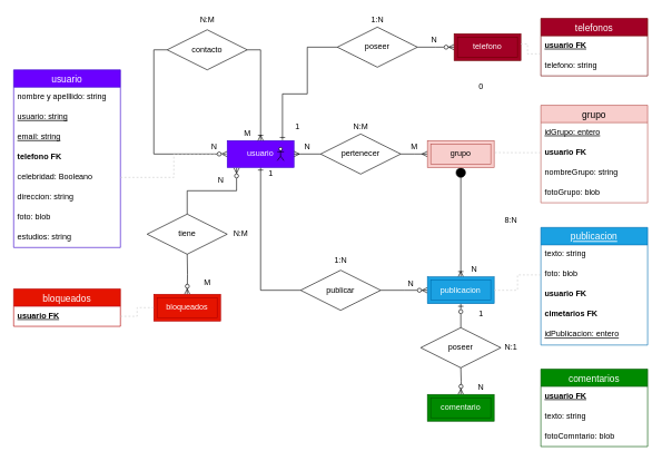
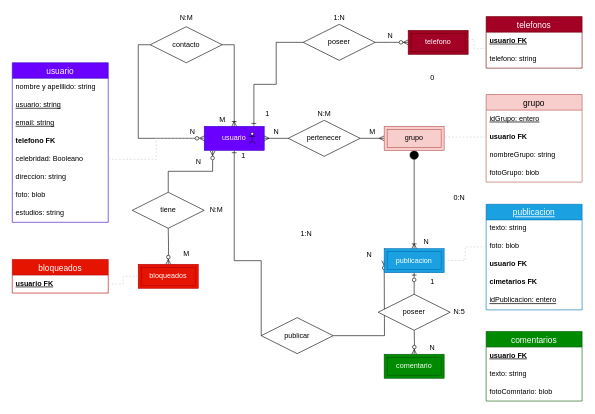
  <mxCell id="0" />
  <mxCell id="1" parent="0" />
  <mxCell id="2" style="edgeStyle=orthogonalEdgeStyle;rounded=0;orthogonalLoop=1;jettySize=auto;html=1;entryX=0;entryY=0.5;entryDx=0;entryDy=0;exitX=0;exitY=0.5;exitDx=0;exitDy=0;endArrow=none;endFill=0;startArrow=ERzeroToMany;startFill=1;" parent="1" source="5" target="7" edge="1"><mxGeometry relative="1" as="geometry" /></mxCell>
  <mxCell id="3" style="edgeStyle=orthogonalEdgeStyle;rounded=0;orthogonalLoop=1;jettySize=auto;html=1;entryX=0;entryY=0.5;entryDx=0;entryDy=0;endArrow=ERmany;endFill=0;startArrow=none;" parent="1" source="9" edge="1"><mxGeometry relative="1" as="geometry"><mxPoint x="640" y="230" as="targetPoint" /></mxGeometry></mxCell>
  <mxCell id="4" style="edgeStyle=orthogonalEdgeStyle;rounded=0;orthogonalLoop=1;jettySize=auto;html=1;entryX=0;entryY=0.5;entryDx=0;entryDy=0;endArrow=none;endFill=0;startArrow=ERone;startFill=0;" edge="1" parent="1" source="5" target="13"><mxGeometry relative="1" as="geometry"><Array as="points"><mxPoint x="390" y="434" /></Array></mxGeometry></mxCell>
  <mxCell id="5" value="usuario" style="whiteSpace=wrap;html=1;align=center;fillColor=#6a00ff;strokeColor=#3700CC;fontColor=#ffffff;" parent="1" vertex="1"><mxGeometry x="340" y="210" width="100" height="40" as="geometry" /></mxCell>
  <mxCell id="6" style="edgeStyle=orthogonalEdgeStyle;rounded=0;orthogonalLoop=1;jettySize=auto;html=1;entryX=0.5;entryY=0;entryDx=0;entryDy=0;endArrow=ERoneToMany;endFill=0;startArrow=none;startFill=0;" parent="1" source="7" target="5" edge="1"><mxGeometry relative="1" as="geometry"><Array as="points"><mxPoint x="390" y="74" /></Array></mxGeometry></mxCell>
  <mxCell id="7" value="contacto" style="shape=rhombus;perimeter=rhombusPerimeter;whiteSpace=wrap;html=1;align=center;" parent="1" vertex="1"><mxGeometry x="250" y="44" width="120" height="60" as="geometry" /></mxCell>
  <mxCell id="8" style="edgeStyle=orthogonalEdgeStyle;rounded=0;orthogonalLoop=1;jettySize=auto;html=1;entryX=0.5;entryY=0;entryDx=0;entryDy=0;endArrow=ERoneToMany;endFill=0;startArrow=circle;startFill=1;" edge="1" parent="1"><mxGeometry relative="1" as="geometry"><mxPoint x="690" y="250" as="sourcePoint" /><mxPoint x="690" y="414" as="targetPoint" /></mxGeometry></mxCell>
  <mxCell id="9" value="pertenecer" style="shape=rhombus;perimeter=rhombusPerimeter;whiteSpace=wrap;html=1;align=center;" parent="1" vertex="1"><mxGeometry x="480" y="200" width="120" height="60" as="geometry" /></mxCell>
  <mxCell id="10" value="" style="edgeStyle=orthogonalEdgeStyle;rounded=0;orthogonalLoop=1;jettySize=auto;html=1;entryX=0;entryY=0.5;entryDx=0;entryDy=0;endArrow=none;endFill=0;startArrow=ERmany;startFill=0;" parent="1" source="5" target="9" edge="1"><mxGeometry relative="1" as="geometry"><mxPoint x="440" y="230" as="sourcePoint" /><mxPoint x="640" y="230" as="targetPoint" /></mxGeometry></mxCell>
  <mxCell id="11" style="edgeStyle=orthogonalEdgeStyle;rounded=0;orthogonalLoop=1;jettySize=auto;html=1;entryX=0.14;entryY=1.02;entryDx=0;entryDy=0;entryPerimeter=0;startArrow=none;startFill=1;endArrow=ERzeroToMany;endFill=0;" edge="1" parent="1" source="17" target="5"><mxGeometry relative="1" as="geometry" /></mxCell>
  <mxCell id="12" style="edgeStyle=orthogonalEdgeStyle;rounded=0;orthogonalLoop=1;jettySize=auto;html=1;entryX=0;entryY=0.5;entryDx=0;entryDy=0;endArrow=ERzeroToMany;endFill=0;" edge="1" parent="1" source="13"><mxGeometry relative="1" as="geometry"><mxPoint x="640" y="434" as="targetPoint" /></mxGeometry></mxCell>
- <mxCell id="13" value="publicar" style="shape=rhombus;perimeter=rhombusPerimeter;whiteSpace=wrap;html=1;align=center;" parent="1" vertex="1"><mxGeometry x="450" y="404" width="120" height="60" as="geometry" /></mxCell>
+ <mxCell id="13" value="publicar" style="shape=rhombus;perimeter=rhombusPerimeter;whiteSpace=wrap;html=1;align=center;" parent="1" vertex="1"><mxGeometry x="435" y="529" width="120" height="60" as="geometry" /></mxCell>
  <mxCell id="14" style="edgeStyle=orthogonalEdgeStyle;rounded=0;orthogonalLoop=1;jettySize=auto;html=1;startArrow=none;startFill=0;endArrow=ERzeroToOne;endFill=0;entryX=0.5;entryY=1;entryDx=0;entryDy=0;" edge="1" parent="1" source="15"><mxGeometry relative="1" as="geometry"><mxPoint x="690" y="454" as="targetPoint" /></mxGeometry></mxCell>
  <mxCell id="15" value="poseer" style="shape=rhombus;perimeter=rhombusPerimeter;whiteSpace=wrap;html=1;align=center;" vertex="1" parent="1"><mxGeometry x="630" y="490" width="120" height="60" as="geometry" /></mxCell>
  <mxCell id="16" value="" style="edgeStyle=orthogonalEdgeStyle;rounded=0;orthogonalLoop=1;jettySize=auto;html=1;startArrow=ERzeroToMany;startFill=1;endArrow=none;endFill=0;entryX=0.5;entryY=1;entryDx=0;entryDy=0;" edge="1" parent="1" target="15"><mxGeometry relative="1" as="geometry"><mxPoint x="690" y="454" as="targetPoint" /><mxPoint x="690" y="590" as="sourcePoint" /></mxGeometry></mxCell>
  <mxCell id="17" value="tiene" style="shape=rhombus;perimeter=rhombusPerimeter;whiteSpace=wrap;html=1;align=center;" vertex="1" parent="1"><mxGeometry x="220" y="320" width="120" height="60" as="geometry" /></mxCell>
  <mxCell id="18" value="" style="edgeStyle=orthogonalEdgeStyle;rounded=0;orthogonalLoop=1;jettySize=auto;html=1;startArrow=ERzeroToMany;startFill=1;endArrow=none;endFill=0;entryX=0.5;entryY=1;entryDx=0;entryDy=0;" edge="1" parent="1" target="17"><mxGeometry relative="1" as="geometry"><mxPoint x="280" y="440" as="sourcePoint" /><mxPoint x="280" y="390" as="targetPoint" /></mxGeometry></mxCell>
  <mxCell id="19" value="1:N" style="text;html=1;resizable=0;autosize=1;align=center;verticalAlign=middle;points=[];fillColor=none;strokeColor=none;rounded=0;" vertex="1" parent="1"><mxGeometry x="495" y="380" width="30" height="20" as="geometry" /></mxCell>
  <mxCell id="20" value="1" style="text;html=1;resizable=0;autosize=1;align=center;verticalAlign=middle;points=[];fillColor=none;strokeColor=none;rounded=0;" vertex="1" parent="1"><mxGeometry x="395" y="250" width="20" height="20" as="geometry" /></mxCell>
  <mxCell id="21" value="N" style="text;html=1;resizable=0;autosize=1;align=center;verticalAlign=middle;points=[];fillColor=none;strokeColor=none;rounded=0;" vertex="1" parent="1"><mxGeometry x="605" y="414" width="20" height="20" as="geometry" /></mxCell>
  <mxCell id="22" value="N:M" style="text;html=1;resizable=0;autosize=1;align=center;verticalAlign=middle;points=[];fillColor=none;strokeColor=none;rounded=0;" vertex="1" parent="1"><mxGeometry x="520" y="180" width="40" height="20" as="geometry" /></mxCell>
  <mxCell id="23" value="M" style="text;html=1;resizable=0;autosize=1;align=center;verticalAlign=middle;points=[];fillColor=none;strokeColor=none;rounded=0;" vertex="1" parent="1"><mxGeometry x="605" y="210" width="30" height="20" as="geometry" /></mxCell>
  <mxCell id="24" value="N" style="text;html=1;resizable=0;autosize=1;align=center;verticalAlign=middle;points=[];fillColor=none;strokeColor=none;rounded=0;" vertex="1" parent="1"><mxGeometry x="450" y="210" width="20" height="20" as="geometry" /></mxCell>
  <mxCell id="25" value="N:M" style="text;html=1;resizable=0;autosize=1;align=center;verticalAlign=middle;points=[];fillColor=none;strokeColor=none;rounded=0;" vertex="1" parent="1"><mxGeometry x="340" y="340" width="40" height="20" as="geometry" /></mxCell>
  <mxCell id="26" value="usuario" style="swimlane;fontStyle=0;childLayout=stackLayout;horizontal=1;startSize=26;horizontalStack=0;resizeParent=1;resizeParentMax=0;resizeLast=0;collapsible=1;marginBottom=0;align=center;fontSize=14;fillColor=#6a00ff;strokeColor=#3700CC;fontColor=#ffffff;" vertex="1" parent="1"><mxGeometry x="20" y="104" width="160" height="266" as="geometry" /></mxCell>
  <mxCell id="27" value="nombre y apelllido: string" style="text;strokeColor=none;fillColor=none;spacingLeft=4;spacingRight=4;overflow=hidden;rotatable=0;points=[[0,0.5],[1,0.5]];portConstraint=eastwest;fontSize=12;fontStyle=0" vertex="1" parent="26"><mxGeometry y="26" width="160" height="30" as="geometry" /></mxCell>
  <mxCell id="28" value="usuario: string" style="text;strokeColor=none;fillColor=none;spacingLeft=4;spacingRight=4;overflow=hidden;rotatable=0;points=[[0,0.5],[1,0.5]];portConstraint=eastwest;fontSize=12;fontStyle=4" vertex="1" parent="26"><mxGeometry y="56" width="160" height="30" as="geometry" /></mxCell>
  <mxCell id="29" value="email: string" style="text;strokeColor=none;fillColor=none;spacingLeft=4;spacingRight=4;overflow=hidden;rotatable=0;points=[[0,0.5],[1,0.5]];portConstraint=eastwest;fontSize=12;fontStyle=4" vertex="1" parent="26"><mxGeometry y="86" width="160" height="30" as="geometry" /></mxCell>
  <mxCell id="30" value="telefono FK" style="text;strokeColor=none;fillColor=none;spacingLeft=4;spacingRight=4;overflow=hidden;rotatable=0;points=[[0,0.5],[1,0.5]];portConstraint=eastwest;fontSize=12;fontStyle=1" vertex="1" parent="26"><mxGeometry y="116" width="160" height="30" as="geometry" /></mxCell>
  <mxCell id="31" value="celebridad: Booleano" style="text;strokeColor=none;fillColor=none;spacingLeft=4;spacingRight=4;overflow=hidden;rotatable=0;points=[[0,0.5],[1,0.5]];portConstraint=eastwest;fontSize=12;" vertex="1" parent="26"><mxGeometry y="146" width="160" height="30" as="geometry" /></mxCell>
  <mxCell id="32" value="direccion: string" style="text;strokeColor=none;fillColor=none;spacingLeft=4;spacingRight=4;overflow=hidden;rotatable=0;points=[[0,0.5],[1,0.5]];portConstraint=eastwest;fontSize=12;" vertex="1" parent="26"><mxGeometry y="176" width="160" height="30" as="geometry" /></mxCell>
  <mxCell id="33" value="foto: blob" style="text;strokeColor=none;fillColor=none;spacingLeft=4;spacingRight=4;overflow=hidden;rotatable=0;points=[[0,0.5],[1,0.5]];portConstraint=eastwest;fontSize=12;" vertex="1" parent="26"><mxGeometry y="206" width="160" height="30" as="geometry" /></mxCell>
  <mxCell id="34" value="estudios: string" style="text;strokeColor=none;fillColor=none;spacingLeft=4;spacingRight=4;overflow=hidden;rotatable=0;points=[[0,0.5],[1,0.5]];portConstraint=eastwest;fontSize=12;" vertex="1" parent="26"><mxGeometry y="236" width="160" height="30" as="geometry" /></mxCell>
  <mxCell id="35" value="" style="shape=umlActor;verticalLabelPosition=bottom;verticalAlign=top;html=1;outlineConnect=0;" vertex="1" parent="1"><mxGeometry x="415" y="220" width="10" height="20" as="geometry" /></mxCell>
  <mxCell id="36" style="edgeStyle=orthogonalEdgeStyle;rounded=0;orthogonalLoop=1;jettySize=auto;html=1;entryX=0;entryY=0.5;entryDx=0;entryDy=0;startArrow=none;startFill=0;endArrow=ERzeroToMany;endFill=0;" edge="1" parent="1" source="38"><mxGeometry relative="1" as="geometry"><mxPoint x="680" y="70" as="targetPoint" /></mxGeometry></mxCell>
  <mxCell id="37" style="edgeStyle=orthogonalEdgeStyle;rounded=0;orthogonalLoop=1;jettySize=auto;html=1;entryX=0.828;entryY=-0.02;entryDx=0;entryDy=0;entryPerimeter=0;startArrow=none;startFill=0;endArrow=ERone;endFill=0;" edge="1" parent="1" source="38" target="5"><mxGeometry relative="1" as="geometry"><Array as="points"><mxPoint x="460" y="70" /><mxPoint x="460" y="140" /><mxPoint x="423" y="140" /></Array></mxGeometry></mxCell>
  <mxCell id="38" value="poseer" style="shape=rhombus;perimeter=rhombusPerimeter;whiteSpace=wrap;html=1;align=center;" vertex="1" parent="1"><mxGeometry x="505" y="40" width="120" height="60" as="geometry" /></mxCell>
  <mxCell id="39" value="publicacion" style="swimlane;fontStyle=4;childLayout=stackLayout;horizontal=1;startSize=26;horizontalStack=0;resizeParent=1;resizeParentMax=0;resizeLast=0;collapsible=1;marginBottom=0;align=center;fontSize=14;fillColor=#1ba1e2;strokeColor=#006EAF;fontColor=#ffffff;" vertex="1" parent="1"><mxGeometry x="810" y="340" width="160" height="176" as="geometry" /></mxCell>
  <mxCell id="40" value="texto: string " style="text;strokeColor=none;fillColor=none;spacingLeft=4;spacingRight=4;overflow=hidden;rotatable=0;points=[[0,0.5],[1,0.5]];portConstraint=eastwest;fontSize=12;" vertex="1" parent="39"><mxGeometry y="26" width="160" height="30" as="geometry" /></mxCell>
  <mxCell id="41" value="foto: blob" style="text;strokeColor=none;fillColor=none;spacingLeft=4;spacingRight=4;overflow=hidden;rotatable=0;points=[[0,0.5],[1,0.5]];portConstraint=eastwest;fontSize=12;" vertex="1" parent="39"><mxGeometry y="56" width="160" height="30" as="geometry" /></mxCell>
  <mxCell id="42" value="usuario FK" style="text;strokeColor=none;fillColor=none;spacingLeft=4;spacingRight=4;overflow=hidden;rotatable=0;points=[[0,0.5],[1,0.5]];portConstraint=eastwest;fontSize=12;fontStyle=1" vertex="1" parent="39"><mxGeometry y="86" width="160" height="30" as="geometry" /></mxCell>
  <mxCell id="43" value="cimetarios FK" style="text;strokeColor=none;fillColor=none;spacingLeft=4;spacingRight=4;overflow=hidden;rotatable=0;points=[[0,0.5],[1,0.5]];portConstraint=eastwest;fontSize=12;fontStyle=1" vertex="1" parent="39"><mxGeometry y="116" width="160" height="30" as="geometry" /></mxCell>
  <mxCell id="44" value="idPublicacion: entero" style="text;strokeColor=none;fillColor=none;spacingLeft=4;spacingRight=4;overflow=hidden;rotatable=0;points=[[0,0.5],[1,0.5]];portConstraint=eastwest;fontSize=12;fontStyle=4" vertex="1" parent="39"><mxGeometry y="146" width="160" height="30" as="geometry" /></mxCell>
  <mxCell id="45" value="bloqueados" style="swimlane;fontStyle=0;childLayout=stackLayout;horizontal=1;startSize=26;horizontalStack=0;resizeParent=1;resizeParentMax=0;resizeLast=0;collapsible=1;marginBottom=0;align=center;fontSize=14;fillColor=#e51400;strokeColor=#B20000;fontColor=#ffffff;" vertex="1" parent="1"><mxGeometry x="20" y="432" width="160" height="56" as="geometry" /></mxCell>
  <mxCell id="46" value="usuario FK" style="text;strokeColor=none;fillColor=none;spacingLeft=4;spacingRight=4;overflow=hidden;rotatable=0;points=[[0,0.5],[1,0.5]];portConstraint=eastwest;fontSize=12;fontStyle=5" vertex="1" parent="45"><mxGeometry y="26" width="160" height="30" as="geometry" /></mxCell>
  <mxCell id="47" value="telefonos" style="swimlane;fontStyle=0;childLayout=stackLayout;horizontal=1;startSize=26;horizontalStack=0;resizeParent=1;resizeParentMax=0;resizeLast=0;collapsible=1;marginBottom=0;align=center;fontSize=14;fillColor=#a20025;strokeColor=#6F0000;fontColor=#ffffff;" vertex="1" parent="1"><mxGeometry x="810" y="27" width="160" height="86" as="geometry" /></mxCell>
  <mxCell id="48" value="usuario FK" style="text;strokeColor=none;fillColor=none;spacingLeft=4;spacingRight=4;overflow=hidden;rotatable=0;points=[[0,0.5],[1,0.5]];portConstraint=eastwest;fontSize=12;fontStyle=5" vertex="1" parent="47"><mxGeometry y="26" width="160" height="30" as="geometry" /></mxCell>
  <mxCell id="49" value="telefono: string" style="text;strokeColor=none;fillColor=none;spacingLeft=4;spacingRight=4;overflow=hidden;rotatable=0;points=[[0,0.5],[1,0.5]];portConstraint=eastwest;fontSize=12;fontStyle=0" vertex="1" parent="47"><mxGeometry y="56" width="160" height="30" as="geometry" /></mxCell>
  <mxCell id="50" value="telefono" style="shape=ext;margin=3;double=1;whiteSpace=wrap;html=1;align=center;fillColor=#a20025;strokeColor=#6F0000;fontColor=#ffffff;" vertex="1" parent="1"><mxGeometry x="680" y="50" width="100" height="40" as="geometry" /></mxCell>
  <mxCell id="51" value="bloqueados" style="shape=ext;margin=3;double=1;whiteSpace=wrap;html=1;align=center;fillColor=#e51400;strokeColor=#B20000;fontColor=#ffffff;" vertex="1" parent="1"><mxGeometry x="230" y="440" width="100" height="40" as="geometry" /></mxCell>
  <mxCell id="52" value="publicacion" style="shape=ext;margin=3;double=1;whiteSpace=wrap;html=1;align=center;fillColor=#1ba1e2;strokeColor=#006EAF;fontColor=#ffffff;" vertex="1" parent="1"><mxGeometry x="640" y="414" width="100" height="40" as="geometry" /></mxCell>
  <mxCell id="53" value="grupo" style="swimlane;fontStyle=0;childLayout=stackLayout;horizontal=1;startSize=26;horizontalStack=0;resizeParent=1;resizeParentMax=0;resizeLast=0;collapsible=1;marginBottom=0;align=center;fontSize=14;fillColor=#f8cecc;strokeColor=#b85450;" vertex="1" parent="1"><mxGeometry x="810" y="157" width="160" height="146" as="geometry" /></mxCell>
  <mxCell id="54" value="idGrupo: entero" style="text;strokeColor=none;fillColor=none;spacingLeft=4;spacingRight=4;overflow=hidden;rotatable=0;points=[[0,0.5],[1,0.5]];portConstraint=eastwest;fontSize=12;fontStyle=4" vertex="1" parent="53"><mxGeometry y="26" width="160" height="30" as="geometry" /></mxCell>
  <mxCell id="55" value="usuario FK" style="text;strokeColor=none;fillColor=none;spacingLeft=4;spacingRight=4;overflow=hidden;rotatable=0;points=[[0,0.5],[1,0.5]];portConstraint=eastwest;fontSize=12;fontStyle=1" vertex="1" parent="53"><mxGeometry y="56" width="160" height="30" as="geometry" /></mxCell>
  <mxCell id="56" value="nombreGrupo: string" style="text;strokeColor=none;fillColor=none;spacingLeft=4;spacingRight=4;overflow=hidden;rotatable=0;points=[[0,0.5],[1,0.5]];portConstraint=eastwest;fontSize=12;fontStyle=0" vertex="1" parent="53"><mxGeometry y="86" width="160" height="30" as="geometry" /></mxCell>
  <mxCell id="57" value="fotoGrupo: blob" style="text;strokeColor=none;fillColor=none;spacingLeft=4;spacingRight=4;overflow=hidden;rotatable=0;points=[[0,0.5],[1,0.5]];portConstraint=eastwest;fontSize=12;fontStyle=0" vertex="1" parent="53"><mxGeometry y="116" width="160" height="30" as="geometry" /></mxCell>
  <mxCell id="58" value="comentarios" style="swimlane;fontStyle=0;childLayout=stackLayout;horizontal=1;startSize=26;horizontalStack=0;resizeParent=1;resizeParentMax=0;resizeLast=0;collapsible=1;marginBottom=0;align=center;fontSize=14;fillColor=#008a00;strokeColor=#005700;fontColor=#ffffff;" vertex="1" parent="1"><mxGeometry x="810" y="552" width="160" height="116" as="geometry" /></mxCell>
  <mxCell id="59" value="usuario FK" style="text;strokeColor=none;fillColor=none;spacingLeft=4;spacingRight=4;overflow=hidden;rotatable=0;points=[[0,0.5],[1,0.5]];portConstraint=eastwest;fontSize=12;fontStyle=5" vertex="1" parent="58"><mxGeometry y="26" width="160" height="30" as="geometry" /></mxCell>
  <mxCell id="60" value="texto: string" style="text;strokeColor=none;fillColor=none;spacingLeft=4;spacingRight=4;overflow=hidden;rotatable=0;points=[[0,0.5],[1,0.5]];portConstraint=eastwest;fontSize=12;fontStyle=0" vertex="1" parent="58"><mxGeometry y="56" width="160" height="30" as="geometry" /></mxCell>
  <mxCell id="61" value="fotoComntario: blob" style="text;strokeColor=none;fillColor=none;spacingLeft=4;spacingRight=4;overflow=hidden;rotatable=0;points=[[0,0.5],[1,0.5]];portConstraint=eastwest;fontSize=12;fontStyle=0" vertex="1" parent="58"><mxGeometry y="86" width="160" height="30" as="geometry" /></mxCell>
  <mxCell id="62" value="grupo" style="shape=ext;margin=3;double=1;whiteSpace=wrap;html=1;align=center;fillColor=#f8cecc;strokeColor=#b85450;" vertex="1" parent="1"><mxGeometry x="640" y="210" width="100" height="40" as="geometry" /></mxCell>
  <mxCell id="63" value="comentario" style="shape=ext;margin=3;double=1;whiteSpace=wrap;html=1;align=center;fillColor=#008a00;strokeColor=#005700;fontColor=#ffffff;" vertex="1" parent="1"><mxGeometry x="640" y="590" width="100" height="40" as="geometry" /></mxCell>
  <mxCell id="64" style="edgeStyle=orthogonalEdgeStyle;rounded=0;orthogonalLoop=1;jettySize=auto;html=1;entryX=1;entryY=0.5;entryDx=0;entryDy=0;dashed=1;startArrow=none;startFill=0;endArrow=none;endFill=0;fillColor=#eeeeee;strokeColor=#CCCCCC;" edge="1" parent="1" source="41" target="52"><mxGeometry relative="1" as="geometry" /></mxCell>
  <mxCell id="65" style="edgeStyle=orthogonalEdgeStyle;rounded=0;orthogonalLoop=1;jettySize=auto;html=1;entryX=0.999;entryY=0.445;entryDx=0;entryDy=0;dashed=1;startArrow=none;startFill=0;endArrow=none;endFill=0;entryPerimeter=0;fillColor=#eeeeee;strokeColor=#CCCCCC;" edge="1" parent="1" source="55" target="62"><mxGeometry relative="1" as="geometry" /></mxCell>
  <mxCell id="66" style="edgeStyle=orthogonalEdgeStyle;rounded=0;orthogonalLoop=1;jettySize=auto;html=1;entryX=0.993;entryY=0.381;entryDx=0;entryDy=0;entryPerimeter=0;dashed=1;startArrow=none;startFill=0;endArrow=none;endFill=0;strokeColor=#CCCCCC;" edge="1" parent="1" source="48" target="50"><mxGeometry relative="1" as="geometry"><Array as="points"><mxPoint x="790" y="80" /><mxPoint x="790" y="65" /></Array></mxGeometry></mxCell>
  <mxCell id="67" style="edgeStyle=orthogonalEdgeStyle;rounded=0;orthogonalLoop=1;jettySize=auto;html=1;dashed=1;startArrow=none;startFill=0;endArrow=none;endFill=0;strokeColor=#CCCCCC;" edge="1" parent="1" source="31" target="5"><mxGeometry relative="1" as="geometry" /></mxCell>
  <mxCell id="68" style="edgeStyle=orthogonalEdgeStyle;rounded=0;orthogonalLoop=1;jettySize=auto;html=1;dashed=1;startArrow=none;startFill=0;endArrow=none;endFill=0;strokeColor=#CCCCCC;" edge="1" parent="1" source="46" target="51"><mxGeometry relative="1" as="geometry" /></mxCell>
  <mxCell id="69" value="1:N" style="text;html=1;resizable=0;autosize=1;align=center;verticalAlign=middle;points=[];fillColor=none;strokeColor=none;rounded=0;" vertex="1" parent="1"><mxGeometry x="550" y="20" width="30" height="20" as="geometry" /></mxCell>
  <mxCell id="70" value="N" style="text;html=1;resizable=0;autosize=1;align=center;verticalAlign=middle;points=[];fillColor=none;strokeColor=none;rounded=0;" vertex="1" parent="1"><mxGeometry x="640" y="50" width="20" height="20" as="geometry" /></mxCell>
  <mxCell id="71" value="1" style="text;html=1;resizable=0;autosize=1;align=center;verticalAlign=middle;points=[];fillColor=none;strokeColor=none;rounded=0;" vertex="1" parent="1"><mxGeometry x="435" y="180" width="20" height="20" as="geometry" /></mxCell>
  <mxCell id="72" value="N" style="text;html=1;resizable=0;autosize=1;align=center;verticalAlign=middle;points=[];fillColor=none;strokeColor=none;rounded=0;" vertex="1" parent="1"><mxGeometry x="320" y="260" width="20" height="20" as="geometry" /></mxCell>
  <mxCell id="73" value="M" style="text;html=1;resizable=0;autosize=1;align=center;verticalAlign=middle;points=[];fillColor=none;strokeColor=none;rounded=0;" vertex="1" parent="1"><mxGeometry x="295" y="412" width="30" height="20" as="geometry" /></mxCell>
- <mxCell id="74" value="N:1" style="text;html=1;resizable=0;autosize=1;align=center;verticalAlign=middle;points=[];fillColor=none;strokeColor=none;rounded=0;" vertex="1" parent="1"><mxGeometry x="750" y="510" width="30" height="20" as="geometry" /></mxCell>
+ <mxCell id="74" value="N:5" style="text;html=1;resizable=0;autosize=1;align=center;verticalAlign=middle;points=[];fillColor=none;strokeColor=none;rounded=0;" vertex="1" parent="1"><mxGeometry x="750" y="510" width="30" height="20" as="geometry" /></mxCell>
  <mxCell id="75" value="N" style="text;html=1;resizable=0;autosize=1;align=center;verticalAlign=middle;points=[];fillColor=none;strokeColor=none;rounded=0;" vertex="1" parent="1"><mxGeometry x="710" y="570" width="20" height="20" as="geometry" /></mxCell>
  <mxCell id="76" value="1" style="text;html=1;resizable=0;autosize=1;align=center;verticalAlign=middle;points=[];fillColor=none;strokeColor=none;rounded=0;" vertex="1" parent="1"><mxGeometry x="710" y="460" width="20" height="20" as="geometry" /></mxCell>
  <mxCell id="77" value="N:M" style="text;html=1;resizable=0;autosize=1;align=center;verticalAlign=middle;points=[];fillColor=none;strokeColor=none;rounded=0;" vertex="1" parent="1"><mxGeometry x="290" y="20" width="40" height="20" as="geometry" /></mxCell>
  <mxCell id="78" value="M" style="text;html=1;resizable=0;autosize=1;align=center;verticalAlign=middle;points=[];fillColor=none;strokeColor=none;rounded=0;" vertex="1" parent="1"><mxGeometry x="355" y="190" width="30" height="20" as="geometry" /></mxCell>
  <mxCell id="79" value="N" style="text;html=1;resizable=0;autosize=1;align=center;verticalAlign=middle;points=[];fillColor=none;strokeColor=none;rounded=0;" vertex="1" parent="1"><mxGeometry x="310" y="210" width="20" height="20" as="geometry" /></mxCell>
- <mxCell id="80" value="8:N" style="text;html=1;resizable=0;autosize=1;align=center;verticalAlign=middle;points=[];fillColor=none;strokeColor=none;rounded=0;" vertex="1" parent="1"><mxGeometry x="750" y="320" width="30" height="20" as="geometry" /></mxCell>
+ <mxCell id="80" value="0:N" style="text;html=1;resizable=0;autosize=1;align=center;verticalAlign=middle;points=[];fillColor=none;strokeColor=none;rounded=0;" vertex="1" parent="1"><mxGeometry x="750" y="320" width="30" height="20" as="geometry" /></mxCell>
  <mxCell id="81" value="0" style="text;html=1;resizable=0;autosize=1;align=center;verticalAlign=middle;points=[];fillColor=none;strokeColor=none;rounded=0;" vertex="1" parent="1"><mxGeometry x="710" y="120" width="20" height="20" as="geometry" /></mxCell>
  <mxCell id="82" value="N" style="text;html=1;resizable=0;autosize=1;align=center;verticalAlign=middle;points=[];fillColor=none;strokeColor=none;rounded=0;" vertex="1" parent="1"><mxGeometry x="700" y="392" width="20" height="20" as="geometry" /></mxCell>
